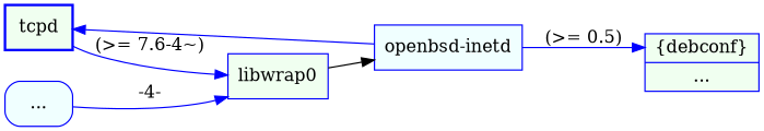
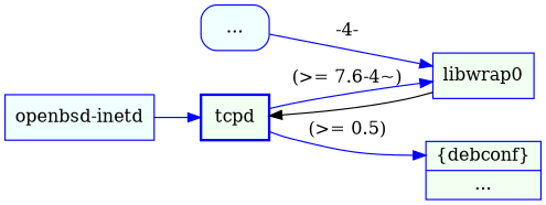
  digraph {
    rankdir=LR
    node [color=blue fillcolor=honeydew shape=box style=filled]
    edge [color=blue]
    tcpd [style="setlinewidth(2),filled"]
    libwrap0
    n3 [label="<debconf> \{debconf\} | <other> ..." shape=record]
    "openbsd-inetd" [fillcolor=azure]
    n5 [fillcolor=azure label="..." style="rounded,filled"]
    tcpd -> libwrap0 [label="(>= 7.6-4~)"]
-   "openbsd-inetd" -> n3 [headport=debconf label="(>= 0.5)"]
-   libwrap0 -> "openbsd-inetd" [color=""]
+   tcpd -> n3 [headport=debconf label="(>= 0.5)"]
+   libwrap0 -> tcpd [color=""]
    "openbsd-inetd" -> tcpd
    n5 -> libwrap0 [label="-4-"]
  }
